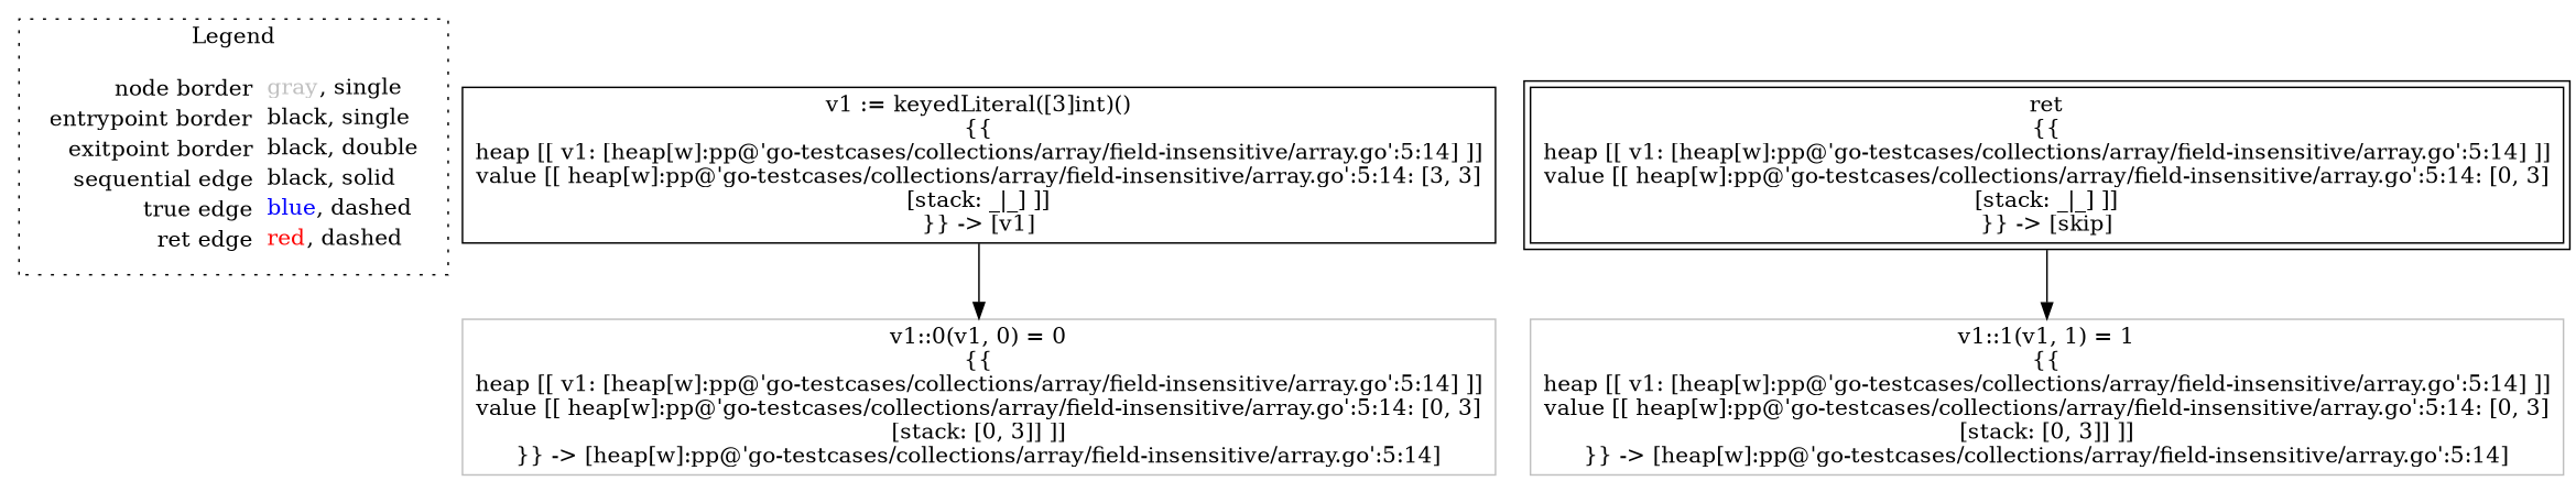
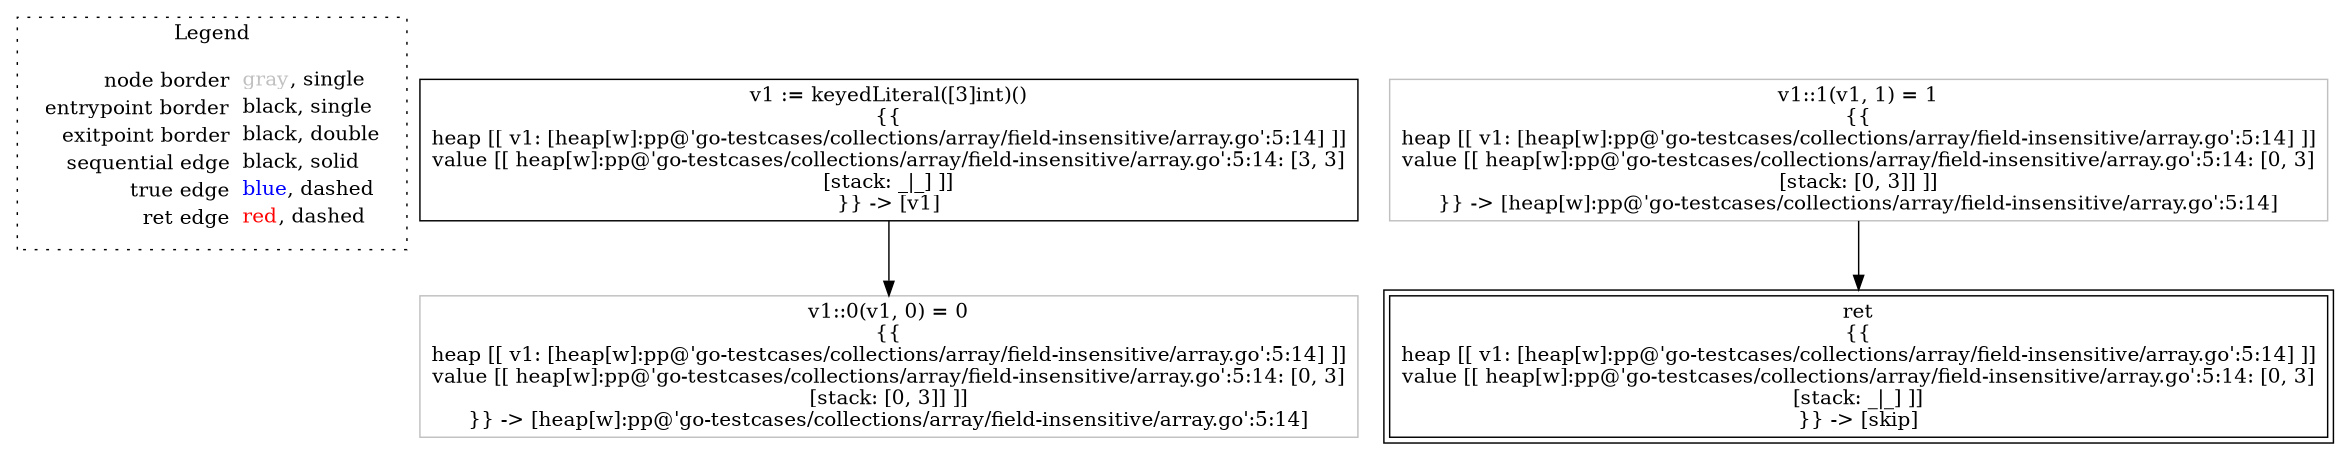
  digraph {
    node [shape=rect color=black]
    edge [color=black]
    n1 [label=<<table border="0" cellpadding="2" cellspacing="0" cellborder="0"><tr><td align="right">node border&nbsp;</td><td align="left"><font color="gray">gray</font>, single</td></tr><tr><td align="right">entrypoint border&nbsp;</td><td align="left"><font color="black">black</font>, single</td></tr><tr><td align="right">exitpoint border&nbsp;</td><td align="left"><font color="black">black</font>, double</td></tr><tr><td align="right">sequential edge&nbsp;</td><td align="left"><font color="black">black</font>, solid</td></tr><tr><td align="right">true edge&nbsp;</td><td align="left"><font color="blue">blue</font>, dashed</td></tr><tr><td align="right">ret edge&nbsp;</td><td align="left"><font color="red">red</font>, dashed</td></tr></table>> shape=plaintext color=""]
    n2 [label=<v1 := keyedLiteral([3]int)()<BR/>{{<BR/>heap [[ v1: [heap[w]:pp@'go-testcases/collections/array/field-insensitive/array.go':5:14] ]]<BR/>value [[ heap[w]:pp@'go-testcases/collections/array/field-insensitive/array.go':5:14: [3, 3]<BR/>[stack: _|_] ]]<BR/>}} -&gt; [v1]>]
    n3 [color=gray label=<v1::0(v1, 0) = 0<BR/>{{<BR/>heap [[ v1: [heap[w]:pp@'go-testcases/collections/array/field-insensitive/array.go':5:14] ]]<BR/>value [[ heap[w]:pp@'go-testcases/collections/array/field-insensitive/array.go':5:14: [0, 3]<BR/>[stack: [0, 3]] ]]<BR/>}} -&gt; [heap[w]:pp@'go-testcases/collections/array/field-insensitive/array.go':5:14]>]
    n4 [color=gray label=<v1::1(v1, 1) = 1<BR/>{{<BR/>heap [[ v1: [heap[w]:pp@'go-testcases/collections/array/field-insensitive/array.go':5:14] ]]<BR/>value [[ heap[w]:pp@'go-testcases/collections/array/field-insensitive/array.go':5:14: [0, 3]<BR/>[stack: [0, 3]] ]]<BR/>}} -&gt; [heap[w]:pp@'go-testcases/collections/array/field-insensitive/array.go':5:14]>]
    n5 [label=<ret<BR/>{{<BR/>heap [[ v1: [heap[w]:pp@'go-testcases/collections/array/field-insensitive/array.go':5:14] ]]<BR/>value [[ heap[w]:pp@'go-testcases/collections/array/field-insensitive/array.go':5:14: [0, 3]<BR/>[stack: _|_] ]]<BR/>}} -&gt; [skip]> peripheries=2]
    subgraph cluster_1 {
      label=Legend
      style=dotted
      n1
    }
    n2 -> n3
-   n5 -> n4
+   n4 -> n5
  }
